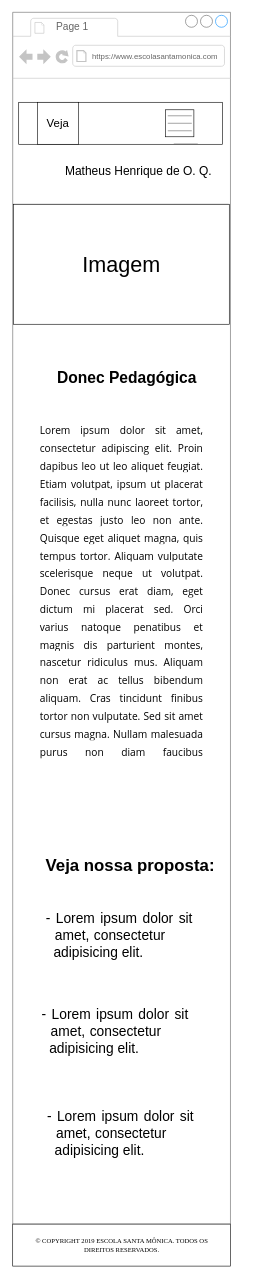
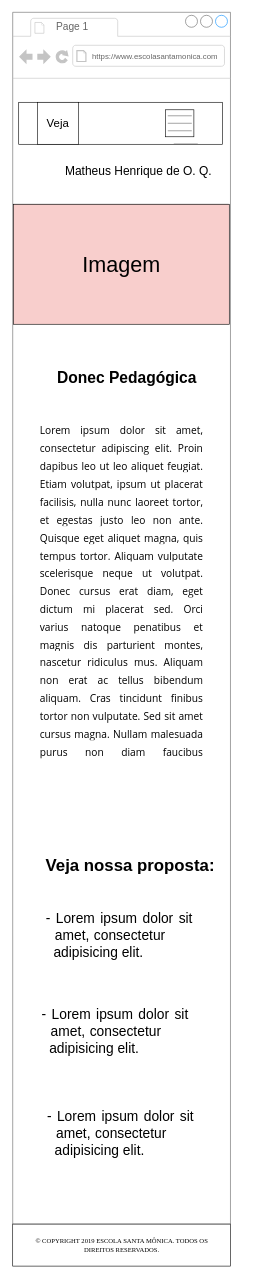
  <mxCell id="0" />
  <mxCell id="1" parent="0" />
  <mxCell id="2" value="" style="strokeWidth=1;shadow=0;dashed=0;align=center;html=1;shape=mxgraph.mockup.containers.browserWindow;rSize=0;strokeColor=#666666;mainText=,;recursiveResize=0;rounded=0;labelBackgroundColor=none;fontFamily=Verdana;fontSize=12" parent="1" vertex="1"><mxGeometry x="20.5" y="20" width="363" height="2020" as="geometry" /></mxCell>
  <mxCell id="3" value="Page 1" style="strokeWidth=1;shadow=0;dashed=0;align=center;html=1;shape=mxgraph.mockup.containers.anchor;fontSize=17;fontColor=#666666;align=left;" parent="2" vertex="1"><mxGeometry x="70" y="12" width="110" height="26" as="geometry" /></mxCell>
  <mxCell id="4" value="&lt;font style=&quot;font-size: 13px&quot;&gt;https://www.escolasantamonica.com&lt;/font&gt;" style="strokeWidth=1;shadow=0;dashed=0;align=center;html=1;shape=mxgraph.mockup.containers.anchor;rSize=0;fontSize=17;fontColor=#666666;align=left;" parent="2" vertex="1"><mxGeometry x="130" y="60" width="250" height="26" as="geometry" /></mxCell>
  <mxCell id="5" value="" style="verticalLabelPosition=bottom;shadow=0;dashed=0;align=center;html=1;verticalAlign=top;strokeWidth=1;shape=mxgraph.mockup.markup.line;strokeColor=#999999;rounded=0;labelBackgroundColor=none;fillColor=#ffffff;fontFamily=Verdana;fontSize=12;fontColor=#000000;" parent="2" vertex="1"><mxGeometry y="310" width="360" height="20" as="geometry" /></mxCell>
  <mxCell id="6" value="" style="rounded=0;whiteSpace=wrap;html=1;" parent="2" vertex="1"><mxGeometry x="10" y="150" width="340" height="70" as="geometry" /></mxCell>
  <mxCell id="7" value="&lt;font size=&quot;1&quot;&gt;&lt;b style=&quot;font-size: 26px&quot;&gt;Donec Pedagógica&lt;/b&gt;&lt;/font&gt;" style="text;html=1;strokeColor=none;fillColor=none;align=center;verticalAlign=middle;whiteSpace=wrap;rounded=0;" parent="2" vertex="1"><mxGeometry x="30" y="600" width="320" height="20" as="geometry" /></mxCell>
- <mxCell id="8" value="&lt;font style=&quot;font-size: 36px&quot;&gt;Imagem&lt;/font&gt;" style="rounded=0;whiteSpace=wrap;html=1;" parent="2" vertex="1"><mxGeometry x="1" y="320" width="360" height="200" as="geometry" /></mxCell>
+ <mxCell id="8" value="&lt;font style=&quot;font-size: 36px&quot;&gt;Imagem&lt;/font&gt;" style="rounded=0;whiteSpace=wrap;html=1;fillColor=#f8cecc;" parent="2" vertex="1"><mxGeometry x="1" y="320" width="360" height="200" as="geometry" /></mxCell>
  <mxCell id="9" value="&lt;h1 style=&quot;text-align: justify&quot;&gt;&lt;span style=&quot;font-family: &amp;#34;open sans&amp;#34; , &amp;#34;arial&amp;#34; , sans-serif ; font-weight: 400 ; background-color: rgb(255 , 255 , 255)&quot;&gt;&lt;font style=&quot;font-size: 17px&quot;&gt;Lorem ipsum dolor sit amet, consectetur adipiscing elit. Proin dapibus leo ut leo aliquet feugiat. Etiam volutpat, ipsum ut placerat facilisis, nulla nunc laoreet tortor, et egestas justo leo non ante. Quisque eget aliquet magna, quis tempus tortor. Aliquam vulputate scelerisque neque ut volutpat. Donec cursus erat diam, eget dictum mi placerat sed. Orci varius natoque penatibus et magnis dis parturient montes, nascetur ridiculus mus. Aliquam non erat ac tellus bibendum aliquam. Cras tincidunt finibus tortor non vulputate. Sed sit amet cursus magna. Nullam malesuada purus non diam faucibus accumsan.&lt;/font&gt;&lt;/span&gt;&lt;br&gt;&lt;/h1&gt;" style="text;html=1;strokeColor=none;fillColor=none;spacing=5;spacingTop=-20;whiteSpace=wrap;overflow=hidden;rounded=0;align=left;" parent="2" vertex="1"><mxGeometry x="40" y="674.5" width="280" height="570" as="geometry" /></mxCell>
  <mxCell id="10" value="&lt;font size=&quot;1&quot;&gt;&lt;b style=&quot;font-size: 28px&quot;&gt;Veja nossa proposta:&lt;/b&gt;&lt;/font&gt;" style="text;html=1;strokeColor=none;fillColor=none;align=center;verticalAlign=middle;whiteSpace=wrap;rounded=0;" parent="2" vertex="1"><mxGeometry x="35" y="1412" width="321" height="20" as="geometry" /></mxCell>
  <mxCell id="11" value="&lt;h1 style=&quot;text-align: justify&quot;&gt;&lt;span style=&quot;font-weight: normal&quot;&gt;&lt;font style=&quot;font-size: 23px&quot;&gt;- Lorem ipsum dolor sit&amp;nbsp; &amp;nbsp; amet, consectetur&amp;nbsp; &amp;nbsp; &amp;nbsp; &amp;nbsp; &amp;nbsp; adipisicing elit.&lt;/font&gt;&lt;/span&gt;&lt;/h1&gt;" style="text;html=1;strokeColor=none;fillColor=none;spacing=5;spacingTop=-20;whiteSpace=wrap;overflow=hidden;rounded=0;" parent="2" vertex="1"><mxGeometry x="50.5" y="1490" width="259" height="120" as="geometry" /></mxCell>
  <mxCell id="12" value="" style="rounded=0;whiteSpace=wrap;html=1;" parent="2" vertex="1"><mxGeometry x="41" y="150" width="69" height="70" as="geometry" /></mxCell>
  <mxCell id="13" value="&lt;font style=&quot;font-size: 19px&quot;&gt;Veja&lt;/font&gt;" style="text;html=1;strokeColor=none;fillColor=none;align=center;verticalAlign=middle;whiteSpace=wrap;rounded=0;" parent="2" vertex="1"><mxGeometry x="55.5" y="175" width="40" height="20" as="geometry" /></mxCell>
  <mxCell id="14" value="" style="endArrow=none;html=1;fillColor=#f5f5f5;strokeColor=#666666;" parent="2" edge="1"><mxGeometry width="50" height="50" relative="1" as="geometry"><mxPoint x="268.5" y="219.5" as="sourcePoint" /><mxPoint x="308.5" y="219.5" as="targetPoint" /></mxGeometry></mxCell>
  <mxCell id="15" value="" style="rounded=0;whiteSpace=wrap;html=1;" parent="2" vertex="1"><mxGeometry x="255" y="162.5" width="47" height="45" as="geometry" /></mxCell>
  <mxCell id="16" value="" style="endArrow=none;html=1;fillColor=#f5f5f5;strokeColor=#666666;" parent="2" edge="1"><mxGeometry width="50" height="50" relative="1" as="geometry"><mxPoint x="258.5" y="172.5" as="sourcePoint" /><mxPoint x="298.5" y="172.5" as="targetPoint" /></mxGeometry></mxCell>
  <mxCell id="17" value="" style="endArrow=none;html=1;fillColor=#f5f5f5;strokeColor=#666666;" parent="2" edge="1"><mxGeometry width="50" height="50" relative="1" as="geometry"><mxPoint x="258.5" y="185" as="sourcePoint" /><mxPoint x="298.5" y="185" as="targetPoint" /></mxGeometry></mxCell>
  <mxCell id="18" value="" style="endArrow=none;html=1;fillColor=#f5f5f5;strokeColor=#666666;" parent="2" edge="1"><mxGeometry width="50" height="50" relative="1" as="geometry"><mxPoint x="258.5" y="197.5" as="sourcePoint" /><mxPoint x="298.5" y="197.5" as="targetPoint" /></mxGeometry></mxCell>
  <mxCell id="19" value="&lt;h1 style=&quot;text-align: justify&quot;&gt;&lt;span style=&quot;font-weight: normal&quot;&gt;&lt;font style=&quot;font-size: 23px&quot;&gt;- Lorem ipsum dolor sit&amp;nbsp; &amp;nbsp; amet, consectetur&amp;nbsp; &amp;nbsp; &amp;nbsp; &amp;nbsp; &amp;nbsp; adipisicing elit.&lt;/font&gt;&lt;/span&gt;&lt;/h1&gt;" style="text;html=1;strokeColor=none;fillColor=none;spacing=5;spacingTop=-20;whiteSpace=wrap;overflow=hidden;rounded=0;" parent="2" vertex="1"><mxGeometry x="43" y="1650" width="259" height="120" as="geometry" /></mxCell>
  <mxCell id="20" value="&lt;h1 style=&quot;text-align: justify&quot;&gt;&lt;span style=&quot;font-weight: normal&quot;&gt;&lt;font style=&quot;font-size: 23px&quot;&gt;- Lorem ipsum dolor sit&amp;nbsp; &amp;nbsp; amet, consectetur&amp;nbsp; &amp;nbsp; &amp;nbsp; &amp;nbsp; &amp;nbsp; adipisicing elit.&lt;/font&gt;&lt;/span&gt;&lt;/h1&gt;" style="text;html=1;strokeColor=none;fillColor=none;spacing=5;spacingTop=-20;whiteSpace=wrap;overflow=hidden;rounded=0;" parent="2" vertex="1"><mxGeometry x="52" y="1820" width="259" height="120" as="geometry" /></mxCell>
  <mxCell id="21" value="&lt;font style=&quot;font-size: 20px&quot;&gt;Matheus Henrique de O. Q.&lt;/font&gt;" style="text;html=1;" vertex="1" parent="2"><mxGeometry x="85.5" y="245" width="240" height="30" as="geometry" /></mxCell>
  <mxCell id="22" value="" style="rounded=0;whiteSpace=wrap;html=1;" parent="1" vertex="1"><mxGeometry x="20.5" y="2040" width="363" height="70" as="geometry" /></mxCell>
  <mxCell id="23" value="&lt;span style=&quot;font-family: &amp;#34;londrina solid&amp;#34; , cursive ; text-transform: uppercase ; background-color: rgb(255 , 255 , 255)&quot;&gt;&lt;font style=&quot;font-size: 11px&quot;&gt;© COPYRIGHT 2019 ESCOLA SANTA MÔNICA. TODOS OS DIREITOS RESERVADOS.&lt;/font&gt;&lt;/span&gt;" style="text;html=1;align=center;verticalAlign=middle;whiteSpace=wrap;rounded=0;" parent="1" vertex="1"><mxGeometry x="41.5" y="2065" width="321" height="20" as="geometry" /></mxCell>
